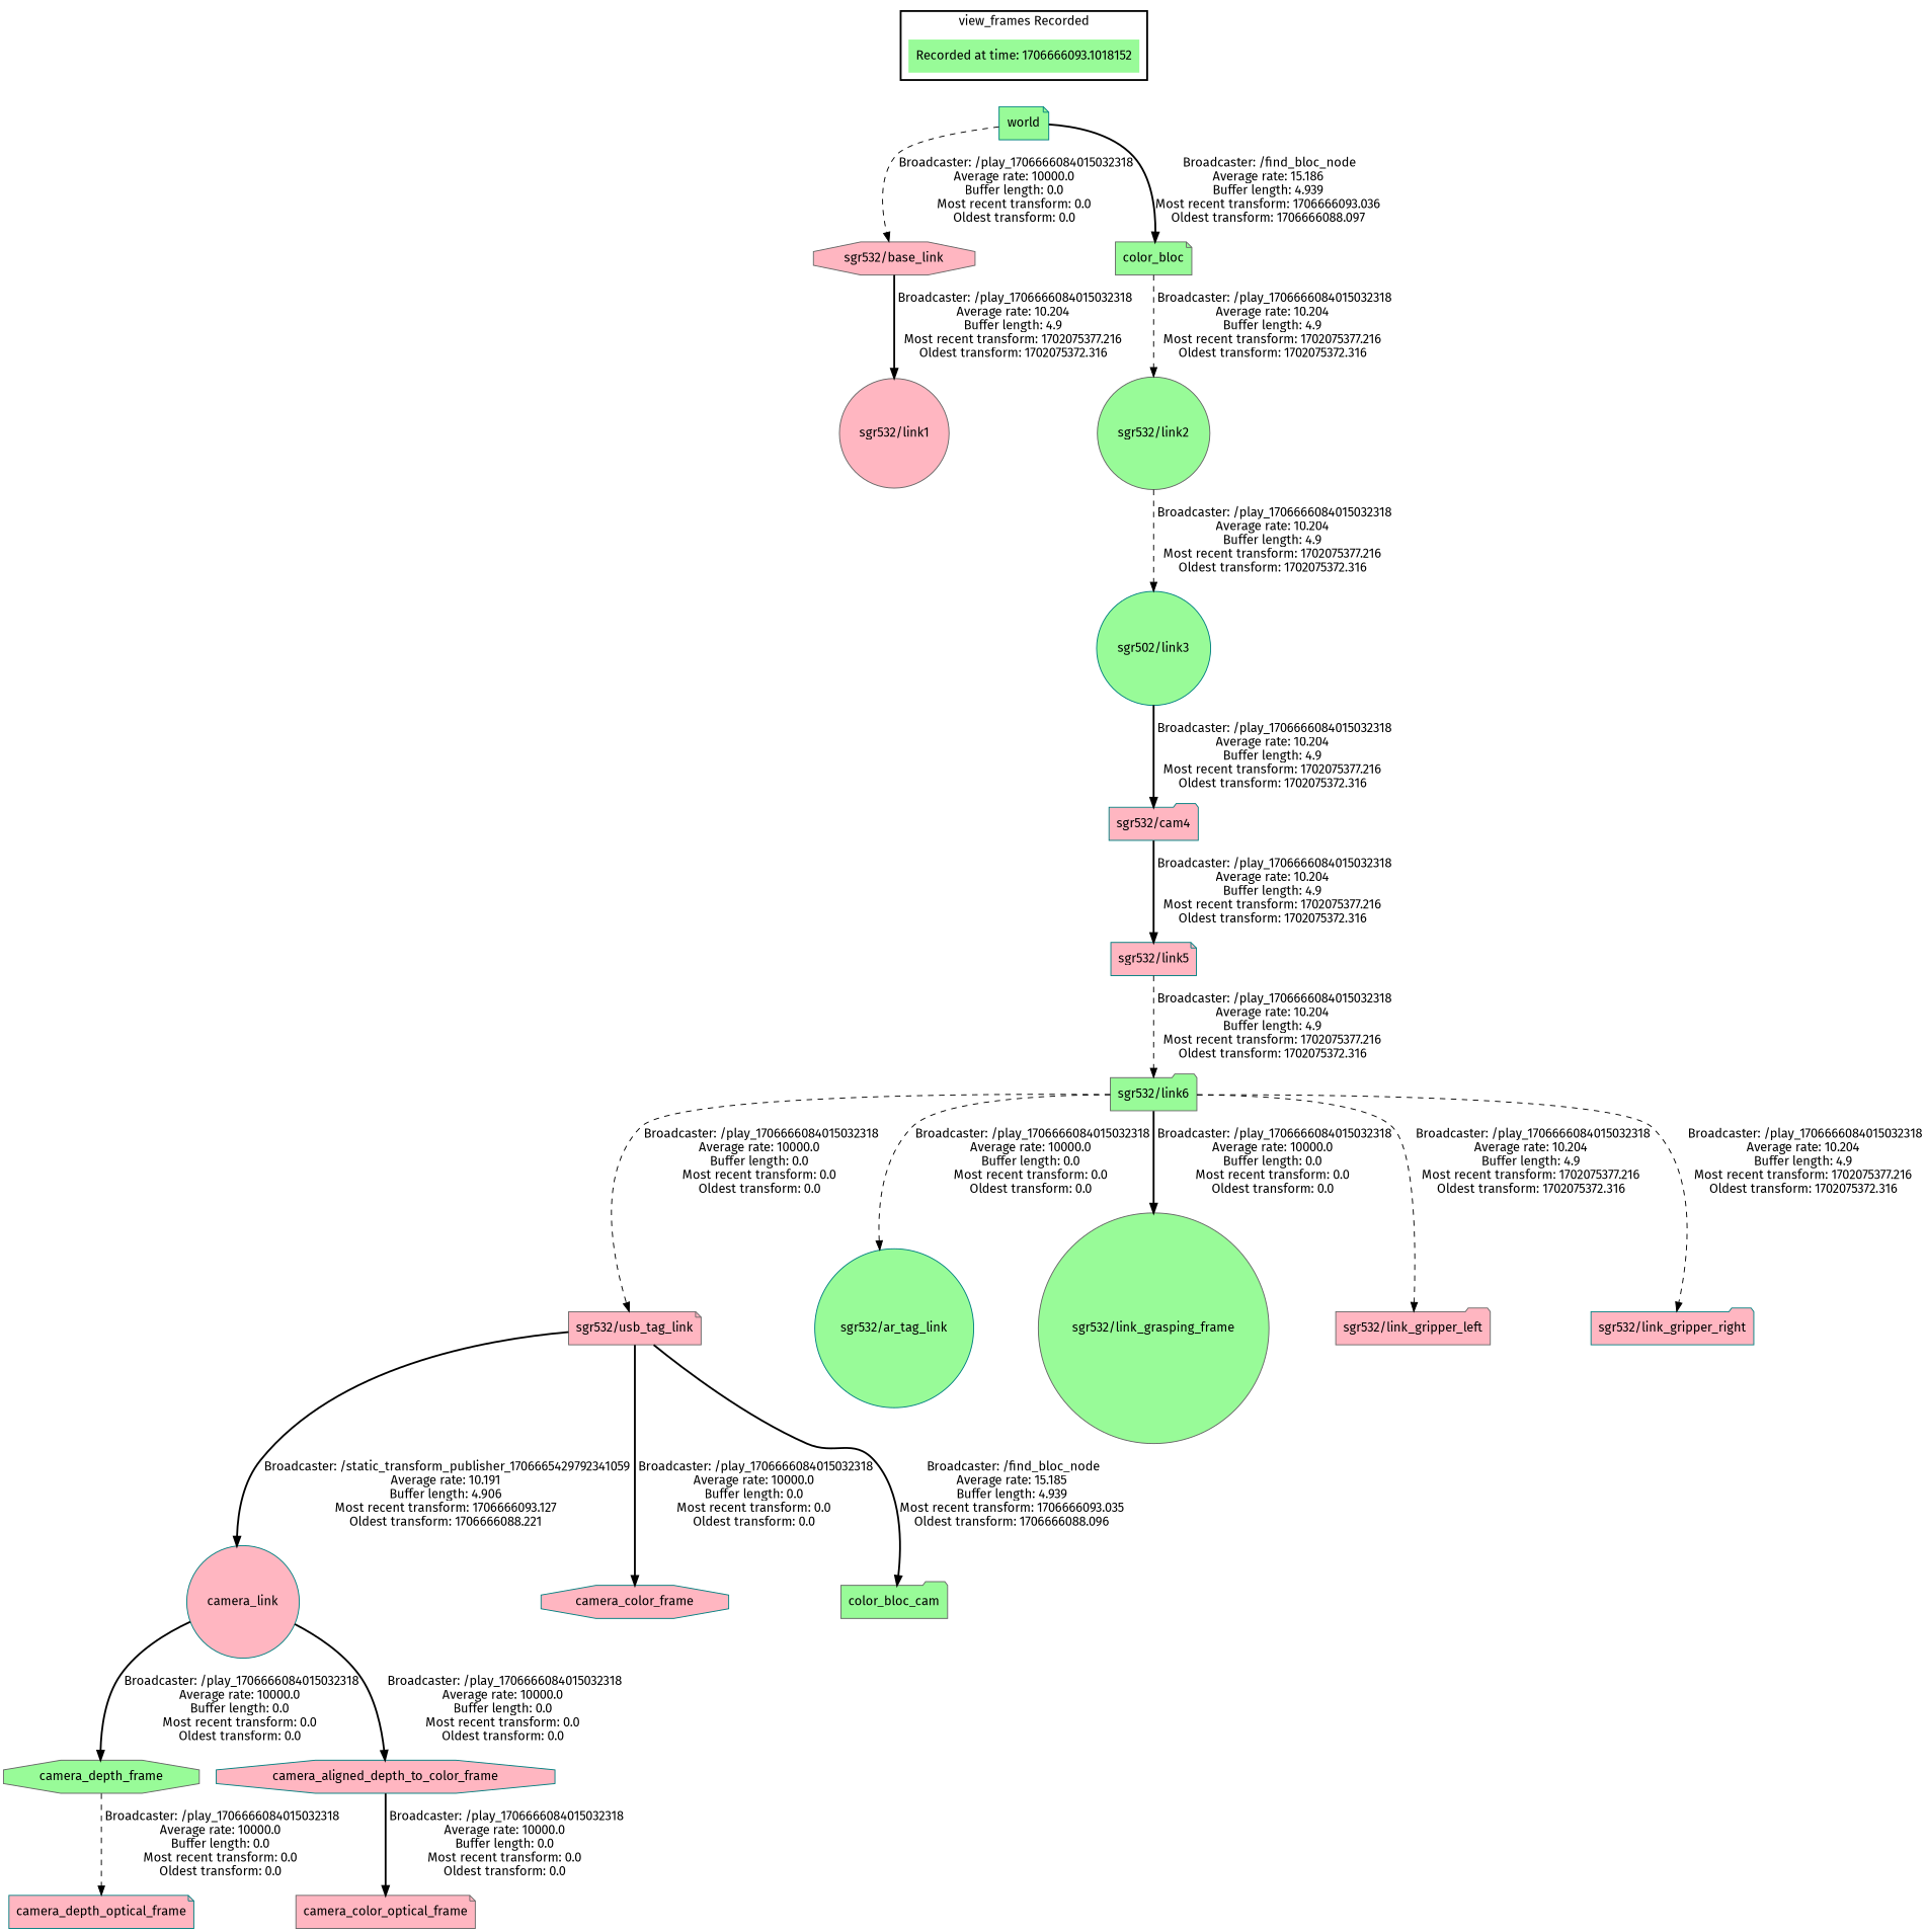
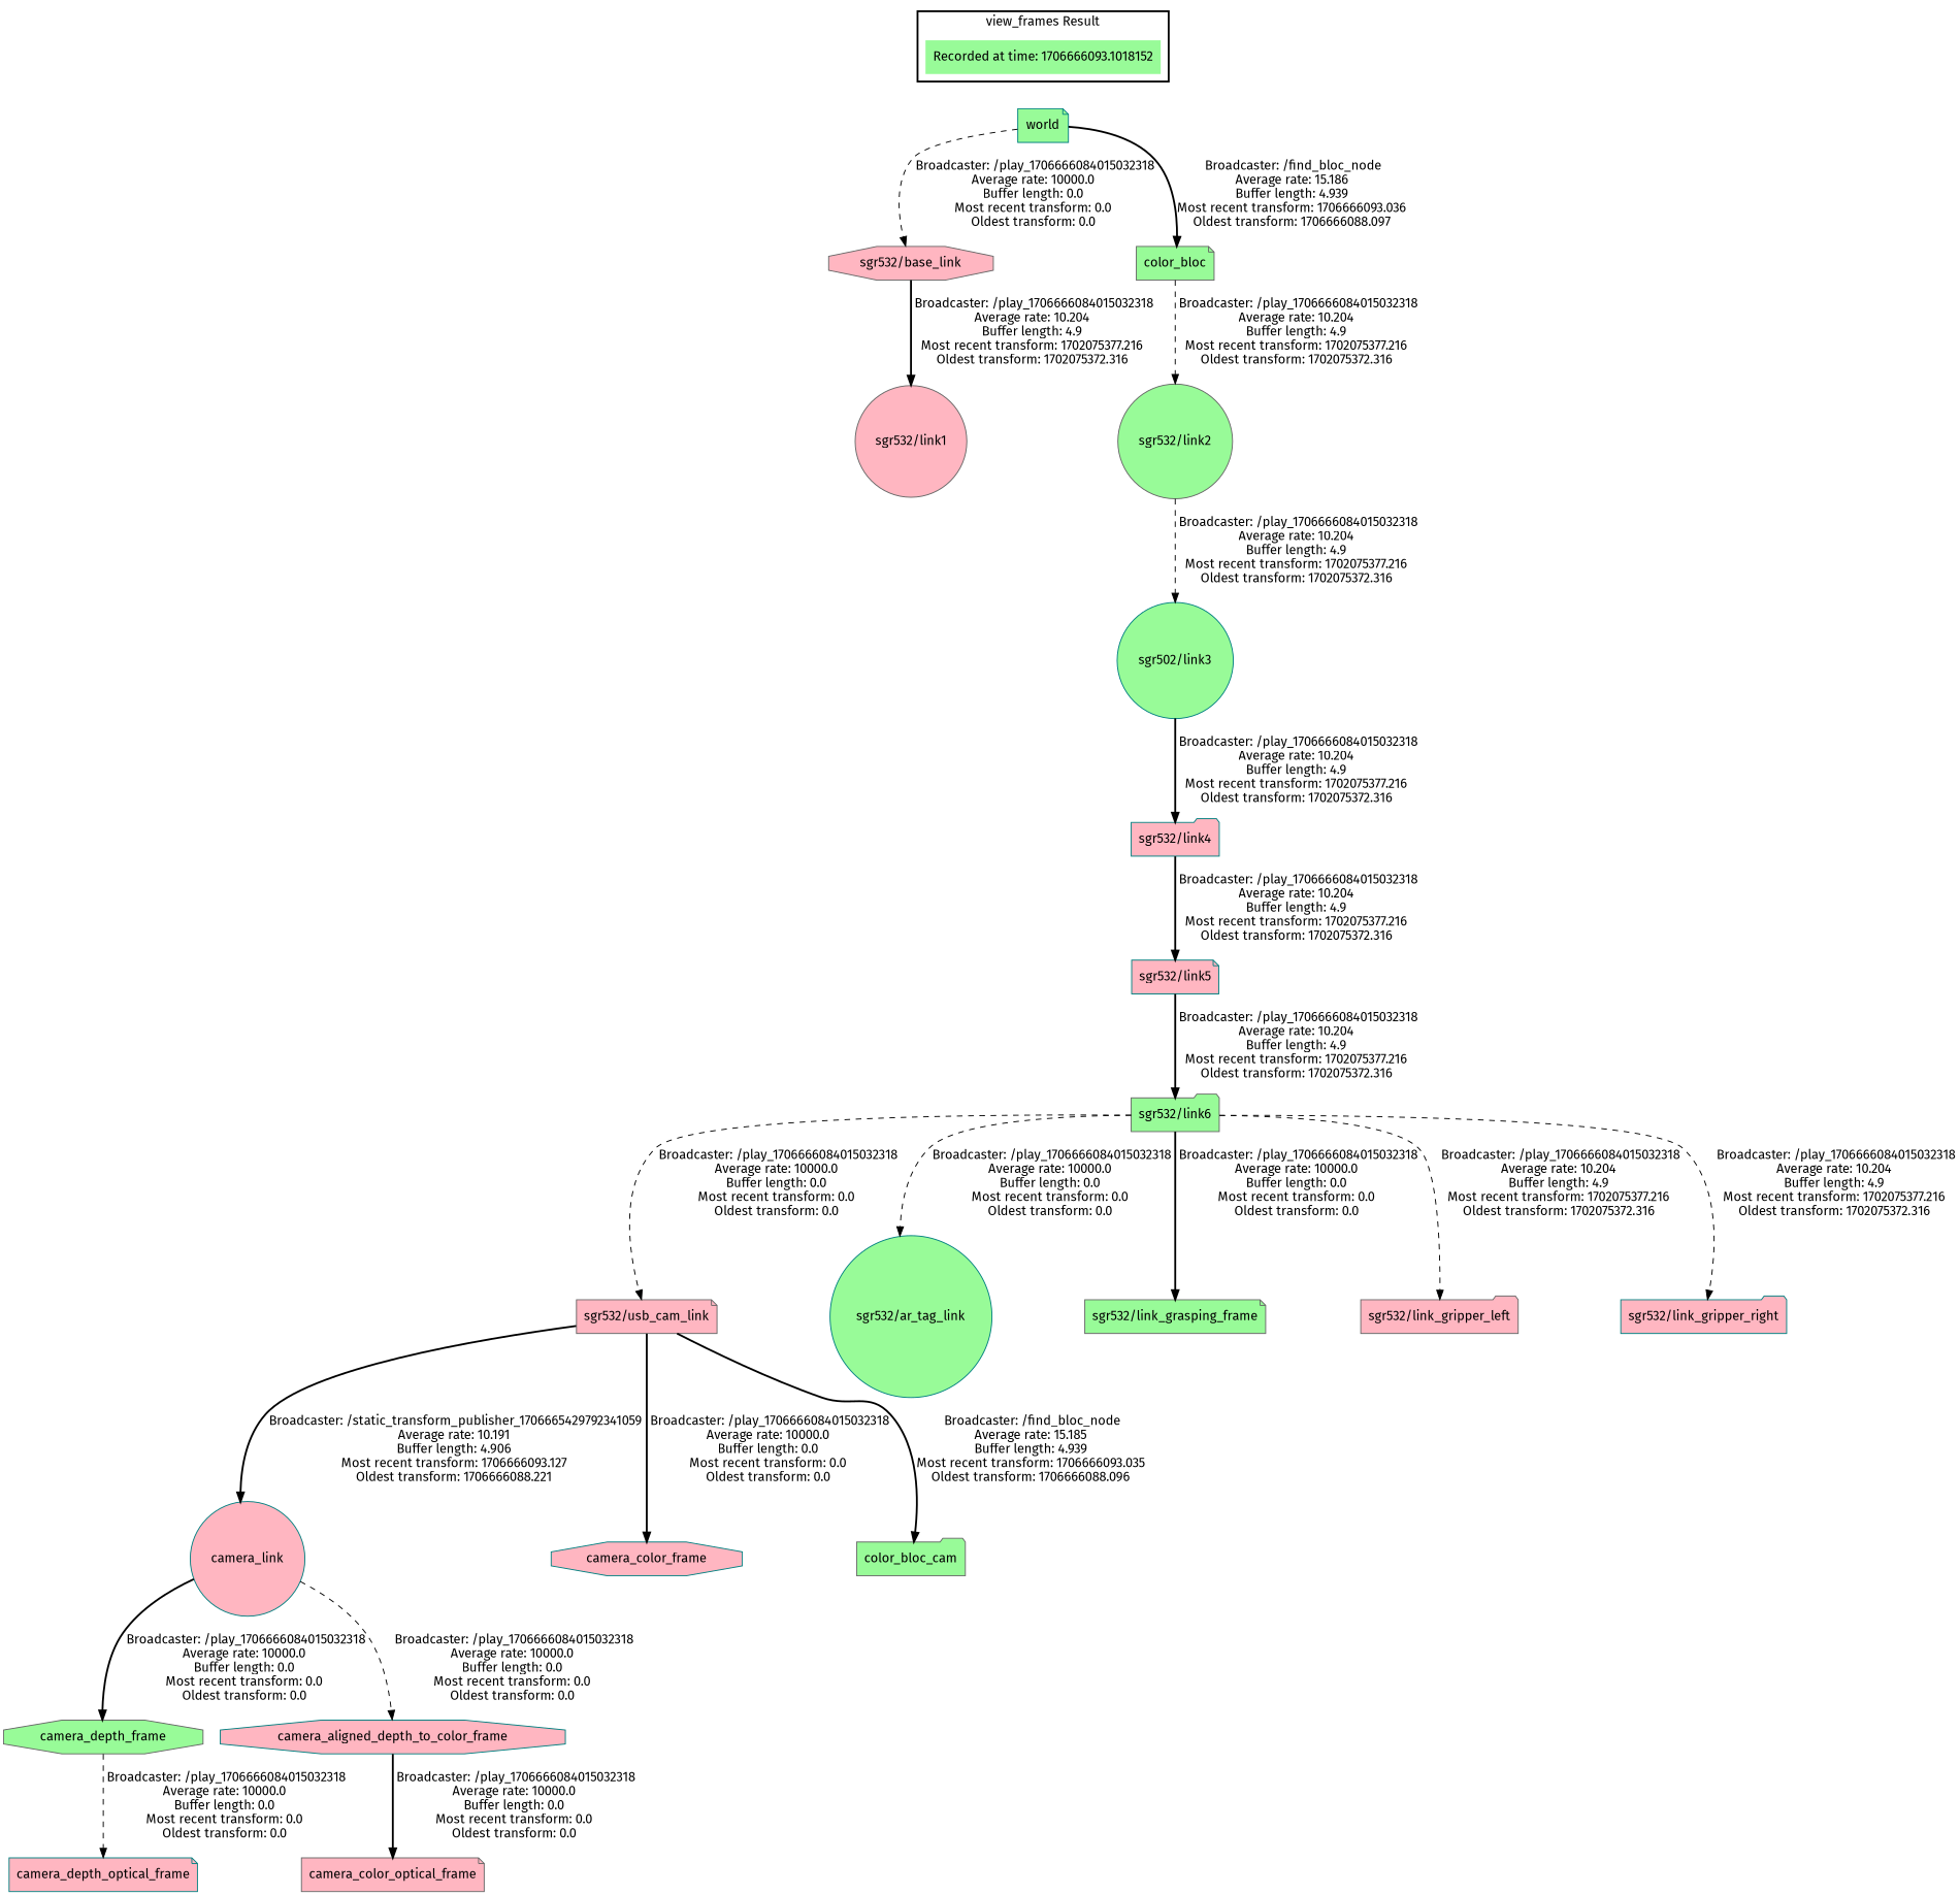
  digraph {
    fontname="Fira Sans"
    node [color=teal fillcolor=lightpink fontname="Fira Sans" shape=note style=filled]
    edge [fontname="Fira Sans" style=bold]
    "Recorded at time: 1706666093.1018152" [fillcolor=palegreen shape=plaintext]
    world [fillcolor=palegreen]
    camera_depth_frame [color=gray40 fillcolor=palegreen shape=octagon]
    camera_link [shape=circle]
    camera_aligned_depth_to_color_frame [shape=octagon]
    camera_depth_optical_frame
    camera_color_frame [shape=octagon]
    camera_color_optical_frame [color=gray40]
-   "sgr532/usb_cam_link" [color=gray40 label="sgr532/usb_tag_link"]
+   "sgr532/usb_cam_link" [color=gray40]
    color_bloc_cam [color=gray40 fillcolor=palegreen shape=folder]
    "sgr532/base_link" [color=gray40 shape=octagon]
    color_bloc [color=gray40 fillcolor=palegreen]
    "sgr532/link1" [color=gray40 shape=circle]
    "sgr532/link2" [color=gray40 fillcolor=palegreen shape=circle]
    "sgr532/link6" [color=gray40 fillcolor=palegreen shape=folder]
    "sgr532/ar_tag_link" [fillcolor=palegreen shape=circle]
-   "sgr532/link_grasping_frame" [color=gray40 fillcolor=palegreen shape=circle]
+   "sgr532/link_grasping_frame" [color=gray40 fillcolor=palegreen]
    "sgr532/link_gripper_left" [color=gray40 shape=folder]
    "sgr532/link_gripper_right" [shape=folder]
    "sgr532/link5"
    n21 [fillcolor=palegreen label="sgr502/link3" shape=circle]
-   "sgr532/link4" [shape=folder label="sgr532/cam4"]
+   "sgr532/link4" [shape=folder]
    subgraph cluster_1 {
      color=black
-     label="view_frames Recorded"
+     label="view_frames Result"
      style=bold
      "Recorded at time: 1706666093.1018152"
    }
    "Recorded at time: 1706666093.1018152" -> world [style=invis]
    world -> "sgr532/base_link" [label=" Broadcaster: /play_1706666084015032318\nAverage rate: 10000.0\nBuffer length: 0.0\nMost recent transform: 0.0\nOldest transform: 0.0\n" style=dashed]
    world -> color_bloc [label=" Broadcaster: /find_bloc_node\nAverage rate: 15.186\nBuffer length: 4.939\nMost recent transform: 1706666093.036\nOldest transform: 1706666088.097\n"]
    camera_depth_frame -> camera_depth_optical_frame [label=" Broadcaster: /play_1706666084015032318\nAverage rate: 10000.0\nBuffer length: 0.0\nMost recent transform: 0.0\nOldest transform: 0.0\n" style=dashed]
    camera_link -> camera_depth_frame [label=" Broadcaster: /play_1706666084015032318\nAverage rate: 10000.0\nBuffer length: 0.0\nMost recent transform: 0.0\nOldest transform: 0.0\n"]
-   camera_link -> camera_aligned_depth_to_color_frame [label=" Broadcaster: /play_1706666084015032318\nAverage rate: 10000.0\nBuffer length: 0.0\nMost recent transform: 0.0\nOldest transform: 0.0\n"]
+   camera_link -> camera_aligned_depth_to_color_frame [label=" Broadcaster: /play_1706666084015032318\nAverage rate: 10000.0\nBuffer length: 0.0\nMost recent transform: 0.0\nOldest transform: 0.0\n" style=dashed]
    camera_aligned_depth_to_color_frame -> camera_color_optical_frame [label=" Broadcaster: /play_1706666084015032318\nAverage rate: 10000.0\nBuffer length: 0.0\nMost recent transform: 0.0\nOldest transform: 0.0\n"]
    "sgr532/usb_cam_link" -> camera_link [label=" Broadcaster: /static_transform_publisher_1706665429792341059\nAverage rate: 10.191\nBuffer length: 4.906\nMost recent transform: 1706666093.127\nOldest transform: 1706666088.221\n"]
    "sgr532/usb_cam_link" -> camera_color_frame [label=" Broadcaster: /play_1706666084015032318\nAverage rate: 10000.0\nBuffer length: 0.0\nMost recent transform: 0.0\nOldest transform: 0.0\n"]
    "sgr532/usb_cam_link" -> color_bloc_cam [label=" Broadcaster: /find_bloc_node\nAverage rate: 15.185\nBuffer length: 4.939\nMost recent transform: 1706666093.035\nOldest transform: 1706666088.096\n"]
    "sgr532/base_link" -> "sgr532/link1" [label=" Broadcaster: /play_1706666084015032318\nAverage rate: 10.204\nBuffer length: 4.9\nMost recent transform: 1702075377.216\nOldest transform: 1702075372.316\n"]
    color_bloc -> "sgr532/link2" [label=" Broadcaster: /play_1706666084015032318\nAverage rate: 10.204\nBuffer length: 4.9\nMost recent transform: 1702075377.216\nOldest transform: 1702075372.316\n" style=dashed]
    "sgr532/link2" -> n21 [label=" Broadcaster: /play_1706666084015032318\nAverage rate: 10.204\nBuffer length: 4.9\nMost recent transform: 1702075377.216\nOldest transform: 1702075372.316\n" style=dashed]
    "sgr532/link6" -> "sgr532/usb_cam_link" [label=" Broadcaster: /play_1706666084015032318\nAverage rate: 10000.0\nBuffer length: 0.0\nMost recent transform: 0.0\nOldest transform: 0.0\n" style=dashed]
    "sgr532/link6" -> "sgr532/ar_tag_link" [label=" Broadcaster: /play_1706666084015032318\nAverage rate: 10000.0\nBuffer length: 0.0\nMost recent transform: 0.0\nOldest transform: 0.0\n" style=dashed]
    "sgr532/link6" -> "sgr532/link_grasping_frame" [label=" Broadcaster: /play_1706666084015032318\nAverage rate: 10000.0\nBuffer length: 0.0\nMost recent transform: 0.0\nOldest transform: 0.0\n"]
    "sgr532/link6" -> "sgr532/link_gripper_left" [label=" Broadcaster: /play_1706666084015032318\nAverage rate: 10.204\nBuffer length: 4.9\nMost recent transform: 1702075377.216\nOldest transform: 1702075372.316\n" style=dashed]
    "sgr532/link6" -> "sgr532/link_gripper_right" [label=" Broadcaster: /play_1706666084015032318\nAverage rate: 10.204\nBuffer length: 4.9\nMost recent transform: 1702075377.216\nOldest transform: 1702075372.316\n" style=dashed]
-   "sgr532/link5" -> "sgr532/link6" [label=" Broadcaster: /play_1706666084015032318\nAverage rate: 10.204\nBuffer length: 4.9\nMost recent transform: 1702075377.216\nOldest transform: 1702075372.316\n" style=dashed]
+   "sgr532/link5" -> "sgr532/link6" [label=" Broadcaster: /play_1706666084015032318\nAverage rate: 10.204\nBuffer length: 4.9\nMost recent transform: 1702075377.216\nOldest transform: 1702075372.316\n"]
    n21 -> "sgr532/link4" [label=" Broadcaster: /play_1706666084015032318\nAverage rate: 10.204\nBuffer length: 4.9\nMost recent transform: 1702075377.216\nOldest transform: 1702075372.316\n"]
    "sgr532/link4" -> "sgr532/link5" [label=" Broadcaster: /play_1706666084015032318\nAverage rate: 10.204\nBuffer length: 4.9\nMost recent transform: 1702075377.216\nOldest transform: 1702075372.316\n"]
  }
